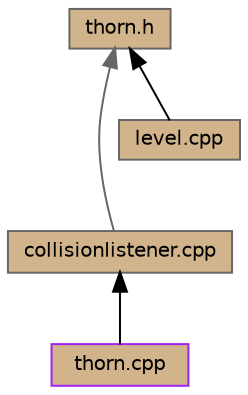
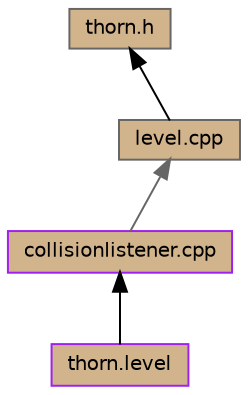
  digraph {
    fontname="DejaVu Sans"
    node [color=gray40 fillcolor=tan fontname="DejaVu Sans" fontsize=10 shape=record style=filled]
    edge [color=black dir=back fontname="DejaVu Sans" fontsize=10 labelfontname=Helvetica labelfontsize=10 style=solid]
    n1 [fontcolor=black height=0.2 label="thorn.h" width=0.4]
-   n2 [height=0.2 label="collisionlistener.cpp" width=0.4]
+   n2 [color=purple height=0.2 label="collisionlistener.cpp" width=0.4]
    n3 [height=0.2 label="level.cpp" width=0.4]
-   n4 [color=purple height=0.2 label="thorn.cpp" width=0.4]
-   n1 -> n2 [color=gray40]
+   n4 [color=purple height=0.2 label="thorn.level" width=0.4]
+   n3 -> n2 [color=gray40]
    n1 -> n3
    n2 -> n4
  }
